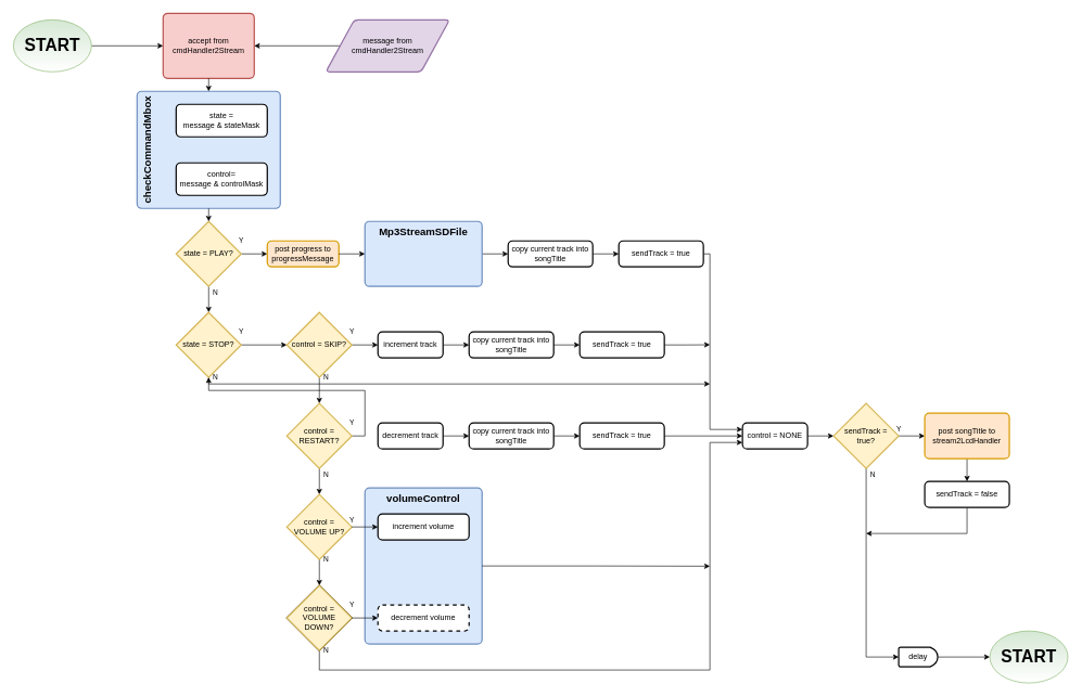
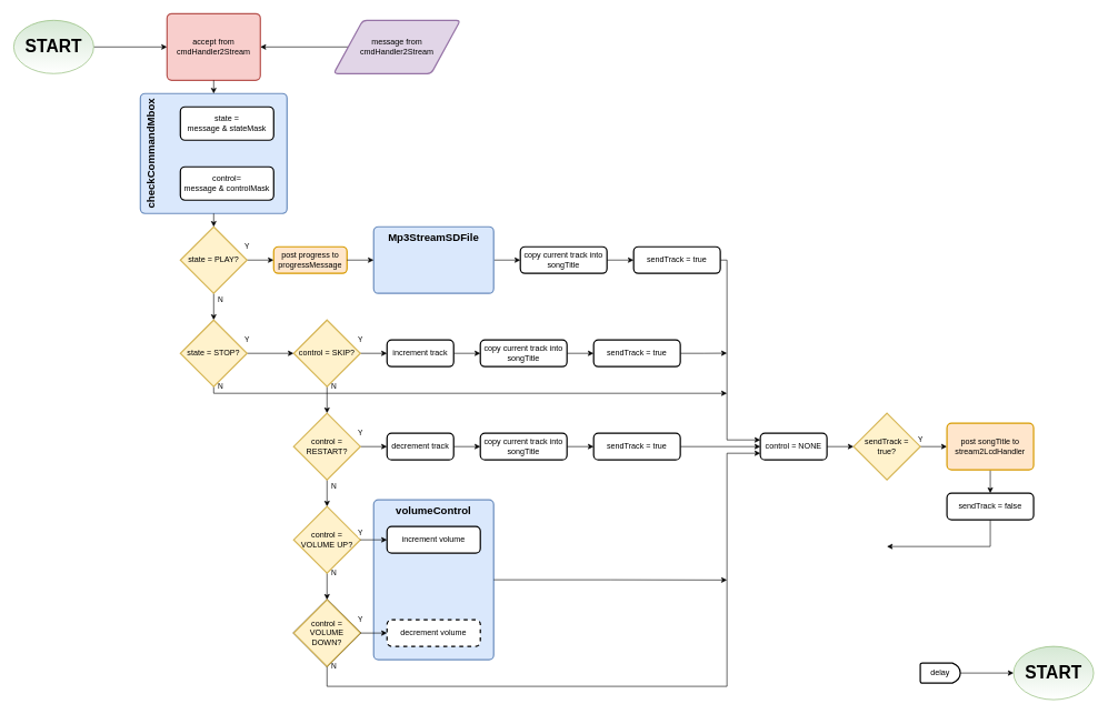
  <mxCell id="0" />
  <mxCell id="1" parent="0" />
  <mxCell id="2" style="edgeStyle=orthogonalEdgeStyle;rounded=0;orthogonalLoop=1;jettySize=auto;html=1;exitX=1;exitY=0.5;exitDx=0;exitDy=0;entryX=0;entryY=0.5;entryDx=0;entryDy=0;" parent="1" source="3" target="4" edge="1"><mxGeometry relative="1" as="geometry" /></mxCell>
  <mxCell id="3" value="&lt;font style=&quot;font-size: 26px&quot;&gt;START&lt;/font&gt;" style="ellipse;whiteSpace=wrap;html=1;fillColor=#d5e8d4;strokeColor=#82b366;gradientColor=#ffffff;fontStyle=1" parent="1" vertex="1"><mxGeometry x="20" y="30" width="120" height="80" as="geometry" /></mxCell>
  <mxCell id="4" value="accept from cmdHandler2Stream" style="rounded=1;whiteSpace=wrap;html=1;absoluteArcSize=1;arcSize=14;strokeWidth=2;fillColor=#f8cecc;strokeColor=#b85450;" parent="1" vertex="1"><mxGeometry x="250" y="20" width="140" height="100" as="geometry" /></mxCell>
  <mxCell id="5" style="edgeStyle=orthogonalEdgeStyle;rounded=0;orthogonalLoop=1;jettySize=auto;html=1;exitX=0;exitY=0.5;exitDx=0;exitDy=0;entryX=1;entryY=0.5;entryDx=0;entryDy=0;" parent="1" source="6" target="4" edge="1"><mxGeometry relative="1" as="geometry" /></mxCell>
  <mxCell id="6" value="message from cmdHandler2Stream" style="shape=parallelogram;html=1;strokeWidth=2;perimeter=parallelogramPerimeter;whiteSpace=wrap;rounded=1;arcSize=12;size=0.23;fillColor=#e1d5e7;strokeColor=#9673a6;" parent="1" vertex="1"><mxGeometry x="500" y="30" width="190" height="80" as="geometry" /></mxCell>
  <mxCell id="7" value="N" style="edgeStyle=orthogonalEdgeStyle;rounded=0;orthogonalLoop=1;jettySize=auto;html=1;" parent="1" source="9" target="12" edge="1"><mxGeometry x="-0.5" y="10" relative="1" as="geometry"><mxPoint as="offset" /></mxGeometry></mxCell>
  <mxCell id="8" value="Y" style="edgeStyle=orthogonalEdgeStyle;rounded=0;orthogonalLoop=1;jettySize=auto;html=1;exitX=1;exitY=0.5;exitDx=0;exitDy=0;exitPerimeter=0;entryX=0;entryY=0.5;entryDx=0;entryDy=0;" parent="1" source="9" target="23" edge="1"><mxGeometry x="-1" y="20" relative="1" as="geometry"><mxPoint as="offset" /></mxGeometry></mxCell>
  <mxCell id="9" value="state = PLAY?" style="strokeWidth=2;html=1;shape=mxgraph.flowchart.decision;whiteSpace=wrap;fillColor=#fff2cc;strokeColor=#d6b656;" parent="1" vertex="1"><mxGeometry x="270" y="340" width="100" height="100" as="geometry" /></mxCell>
  <mxCell id="10" value="Y" style="edgeStyle=orthogonalEdgeStyle;rounded=0;orthogonalLoop=1;jettySize=auto;html=1;" parent="1" source="12" target="15" edge="1"><mxGeometry x="-1" y="20" relative="1" as="geometry"><mxPoint as="offset" /></mxGeometry></mxCell>
  <mxCell id="11" value="N" style="edgeStyle=orthogonalEdgeStyle;rounded=0;orthogonalLoop=1;jettySize=auto;html=1;exitX=0.5;exitY=1;exitDx=0;exitDy=0;exitPerimeter=0;startArrow=none;startFill=0;" parent="1" source="12" edge="1"><mxGeometry x="-0.949" y="10" relative="1" as="geometry"><mxPoint x="1090" y="590" as="targetPoint" /><Array as="points"><mxPoint x="320" y="590" /><mxPoint x="1090" y="590" /></Array><mxPoint as="offset" /></mxGeometry></mxCell>
  <mxCell id="12" value="state = STOP?" style="strokeWidth=2;html=1;shape=mxgraph.flowchart.decision;whiteSpace=wrap;fillColor=#fff2cc;strokeColor=#d6b656;" parent="1" vertex="1"><mxGeometry x="270" y="480" width="100" height="100" as="geometry" /></mxCell>
  <mxCell id="13" value="N" style="edgeStyle=orthogonalEdgeStyle;rounded=0;orthogonalLoop=1;jettySize=auto;html=1;" parent="1" source="15" target="18" edge="1"><mxGeometry x="-1" y="10" relative="1" as="geometry"><mxPoint as="offset" /></mxGeometry></mxCell>
  <mxCell id="14" value="Y" style="edgeStyle=orthogonalEdgeStyle;rounded=0;orthogonalLoop=1;jettySize=auto;html=1;exitX=1;exitY=0.5;exitDx=0;exitDy=0;exitPerimeter=0;entryX=0;entryY=0.5;entryDx=0;entryDy=0;" parent="1" source="15" target="34" edge="1"><mxGeometry x="-1" y="20" relative="1" as="geometry"><mxPoint as="offset" /></mxGeometry></mxCell>
  <mxCell id="15" value="control = SKIP?" style="strokeWidth=2;html=1;shape=mxgraph.flowchart.decision;whiteSpace=wrap;fillColor=#fff2cc;strokeColor=#d6b656;" parent="1" vertex="1"><mxGeometry x="440" y="480" width="100" height="100" as="geometry" /></mxCell>
  <mxCell id="16" value="N" style="edgeStyle=orthogonalEdgeStyle;rounded=0;orthogonalLoop=1;jettySize=auto;html=1;" parent="1" source="18" target="20" edge="1"><mxGeometry x="-0.5" y="10" relative="1" as="geometry"><mxPoint as="offset" /></mxGeometry></mxCell>
- <mxCell id="17" value="Y" style="edgeStyle=orthogonalEdgeStyle;rounded=0;orthogonalLoop=1;jettySize=auto;html=1;exitX=1;exitY=0.5;exitDx=0;exitDy=0;exitPerimeter=0;" parent="1" source="18" target="12" edge="1"><mxGeometry x="-1" y="20" relative="1" as="geometry"><mxPoint as="offset" /></mxGeometry></mxCell>
+ <mxCell id="17" value="Y" style="edgeStyle=orthogonalEdgeStyle;rounded=0;orthogonalLoop=1;jettySize=auto;html=1;exitX=1;exitY=0.5;exitDx=0;exitDy=0;exitPerimeter=0;entryX=0;entryY=0.5;entryDx=0;entryDy=0;" parent="1" source="18" target="40" edge="1"><mxGeometry x="-1" y="20" relative="1" as="geometry"><mxPoint as="offset" /></mxGeometry></mxCell>
  <mxCell id="18" value="control = RESTART?" style="strokeWidth=2;html=1;shape=mxgraph.flowchart.decision;whiteSpace=wrap;fillColor=#fff2cc;strokeColor=#d6b656;" parent="1" vertex="1"><mxGeometry x="440" y="620" width="100" height="100" as="geometry" /></mxCell>
  <mxCell id="19" value="N" style="edgeStyle=orthogonalEdgeStyle;rounded=0;orthogonalLoop=1;jettySize=auto;html=1;" parent="1" source="20" target="22" edge="1"><mxGeometry x="-1" y="10" relative="1" as="geometry"><mxPoint as="offset" /></mxGeometry></mxCell>
  <mxCell id="20" value="control = VOLUME UP?" style="strokeWidth=2;html=1;shape=mxgraph.flowchart.decision;whiteSpace=wrap;fillColor=#fff2cc;strokeColor=#d6b656;" parent="1" vertex="1"><mxGeometry x="440" y="760" width="100" height="100" as="geometry" /></mxCell>
  <mxCell id="21" value="N" style="edgeStyle=orthogonalEdgeStyle;rounded=0;orthogonalLoop=1;jettySize=auto;html=1;exitX=0.5;exitY=1;exitDx=0;exitDy=0;exitPerimeter=0;entryX=0;entryY=0.75;entryDx=0;entryDy=0;startArrow=none;startFill=0;" parent="1" source="22" target="42" edge="1"><mxGeometry x="-0.922" y="30" relative="1" as="geometry"><mxPoint x="1140" y="680" as="targetPoint" /><Array as="points"><mxPoint x="490" y="1030" /><mxPoint x="1090" y="1030" /><mxPoint x="1090" y="680" /></Array><mxPoint as="offset" /></mxGeometry></mxCell>
  <mxCell id="22" value="control = VOLUME DOWN?" style="strokeWidth=2;html=1;shape=mxgraph.flowchart.decision;whiteSpace=wrap;" parent="1" vertex="1"><mxGeometry x="440" y="900" width="100" height="100" as="geometry" /></mxCell>
  <mxCell id="23" value="post progress to progressMessage" style="rounded=1;whiteSpace=wrap;html=1;absoluteArcSize=1;arcSize=14;strokeWidth=2;fillColor=#ffe6cc;strokeColor=#d79b00;" parent="1" vertex="1"><mxGeometry x="410" y="370" width="110" height="40" as="geometry" /></mxCell>
  <mxCell id="24" style="edgeStyle=orthogonalEdgeStyle;rounded=0;orthogonalLoop=1;jettySize=auto;html=1;entryX=0;entryY=0.5;entryDx=0;entryDy=0;exitX=1;exitY=0.5;exitDx=0;exitDy=0;" parent="1" source="68" target="36" edge="1"><mxGeometry relative="1" as="geometry"><mxPoint x="770" y="340" as="sourcePoint" /></mxGeometry></mxCell>
  <mxCell id="25" style="edgeStyle=orthogonalEdgeStyle;rounded=0;orthogonalLoop=1;jettySize=auto;html=1;exitX=1;exitY=0.5;exitDx=0;exitDy=0;entryX=0;entryY=0.25;entryDx=0;entryDy=0;startArrow=none;startFill=0;" parent="1" source="26" target="42" edge="1"><mxGeometry relative="1" as="geometry"><mxPoint x="1140" y="680" as="targetPoint" /><Array as="points"><mxPoint x="1090" y="390" /><mxPoint x="1090" y="660" /></Array></mxGeometry></mxCell>
  <mxCell id="26" value="sendTrack = true" style="rounded=1;whiteSpace=wrap;html=1;absoluteArcSize=1;arcSize=14;strokeWidth=2;" parent="1" vertex="1"><mxGeometry x="950" y="370" width="130" height="40" as="geometry" /></mxCell>
  <mxCell id="27" style="edgeStyle=orthogonalEdgeStyle;rounded=0;orthogonalLoop=1;jettySize=auto;html=1;exitX=1;exitY=0.5;exitDx=0;exitDy=0;entryX=0;entryY=0.5;entryDx=0;entryDy=0;" parent="1" source="28" target="30" edge="1"><mxGeometry relative="1" as="geometry" /></mxCell>
  <mxCell id="28" value="copy cu&lt;span style=&quot;color: rgba(0 , 0 , 0 , 0) ; font-family: monospace ; font-size: 0px ; white-space: nowrap&quot;&gt;%3CmxGraphModel%3E%3Croot%3E%3CmxCell%20id%3D%220%22%2F%3E%3CmxCell%20id%3D%221%22%20parent%3D%220%22%2F%3E%3CmxCell%20id%3D%222%22%20value%3D%22volumeControl(UP)%22%20style%3D%22rounded%3D1%3BwhiteSpace%3Dwrap%3Bhtml%3D1%3BabsoluteArcSize%3D1%3BarcSize%3D14%3BstrokeWidth%3D2%3B%22%20vertex%3D%221%22%20parent%3D%221%22%3E%3CmxGeometry%20x%3D%22710%22%20y%3D%22790%22%20width%3D%22140%22%20height%3D%2240%22%20as%3D%22geometry%22%2F%3E%3C%2FmxCell%3E%3C%2Froot%3E%3C%2FmxGraphModel%3E&lt;/span&gt;rrent track into songTitle" style="rounded=1;whiteSpace=wrap;html=1;absoluteArcSize=1;arcSize=14;strokeWidth=2;" parent="1" vertex="1"><mxGeometry x="720" y="510" width="130" height="40" as="geometry" /></mxCell>
  <mxCell id="29" style="edgeStyle=orthogonalEdgeStyle;rounded=0;orthogonalLoop=1;jettySize=auto;html=1;exitX=1;exitY=0.5;exitDx=0;exitDy=0;startArrow=none;startFill=0;" parent="1" source="30" edge="1"><mxGeometry relative="1" as="geometry"><mxPoint x="1090" y="529.765" as="targetPoint" /></mxGeometry></mxCell>
  <mxCell id="30" value="sendTrack = true" style="rounded=1;whiteSpace=wrap;html=1;absoluteArcSize=1;arcSize=14;strokeWidth=2;" parent="1" vertex="1"><mxGeometry x="890" y="510" width="130" height="40" as="geometry" /></mxCell>
  <mxCell id="31" style="edgeStyle=orthogonalEdgeStyle;rounded=0;orthogonalLoop=1;jettySize=auto;html=1;exitX=1;exitY=0.5;exitDx=0;exitDy=0;startArrow=none;startFill=0;entryX=0;entryY=0.5;entryDx=0;entryDy=0;" parent="1" source="32" target="42" edge="1"><mxGeometry relative="1" as="geometry"><mxPoint x="1090" y="669.765" as="targetPoint" /></mxGeometry></mxCell>
  <mxCell id="32" value="sendTrack = true" style="rounded=1;whiteSpace=wrap;html=1;absoluteArcSize=1;arcSize=14;strokeWidth=2;" parent="1" vertex="1"><mxGeometry x="890" y="650" width="130" height="40" as="geometry" /></mxCell>
  <mxCell id="33" style="edgeStyle=orthogonalEdgeStyle;rounded=0;orthogonalLoop=1;jettySize=auto;html=1;exitX=1;exitY=0.5;exitDx=0;exitDy=0;entryX=0;entryY=0.5;entryDx=0;entryDy=0;" parent="1" source="34" target="28" edge="1"><mxGeometry relative="1" as="geometry" /></mxCell>
  <mxCell id="34" value="increment track" style="rounded=1;whiteSpace=wrap;html=1;absoluteArcSize=1;arcSize=14;strokeWidth=2;" parent="1" vertex="1"><mxGeometry x="580" y="510" width="100" height="40" as="geometry" /></mxCell>
  <mxCell id="35" style="edgeStyle=orthogonalEdgeStyle;rounded=0;orthogonalLoop=1;jettySize=auto;html=1;exitX=1;exitY=0.5;exitDx=0;exitDy=0;entryX=0;entryY=0.5;entryDx=0;entryDy=0;" parent="1" source="36" target="26" edge="1"><mxGeometry relative="1" as="geometry" /></mxCell>
  <mxCell id="36" value="copy cu&lt;span style=&quot;color: rgba(0 , 0 , 0 , 0) ; font-family: monospace ; font-size: 0px ; white-space: nowrap&quot;&gt;%3CmxGraphModel%3E%3Croot%3E%3CmxCell%20id%3D%220%22%2F%3E%3CmxCell%20id%3D%221%22%20parent%3D%220%22%2F%3E%3CmxCell%20id%3D%222%22%20value%3D%22volumeControl(UP)%22%20style%3D%22rounded%3D1%3BwhiteSpace%3Dwrap%3Bhtml%3D1%3BabsoluteArcSize%3D1%3BarcSize%3D14%3BstrokeWidth%3D2%3B%22%20vertex%3D%221%22%20parent%3D%221%22%3E%3CmxGeometry%20x%3D%22710%22%20y%3D%22790%22%20width%3D%22140%22%20height%3D%2240%22%20as%3D%22geometry%22%2F%3E%3C%2FmxCell%3E%3C%2Froot%3E%3C%2FmxGraphModel%3E&lt;/span&gt;rrent track into songTitle" style="rounded=1;whiteSpace=wrap;html=1;absoluteArcSize=1;arcSize=14;strokeWidth=2;" parent="1" vertex="1"><mxGeometry x="780" y="370" width="130" height="40" as="geometry" /></mxCell>
  <mxCell id="37" style="edgeStyle=orthogonalEdgeStyle;rounded=0;orthogonalLoop=1;jettySize=auto;html=1;exitX=1;exitY=0.5;exitDx=0;exitDy=0;entryX=0;entryY=0.5;entryDx=0;entryDy=0;" parent="1" source="38" target="32" edge="1"><mxGeometry relative="1" as="geometry" /></mxCell>
  <mxCell id="38" value="copy cu&lt;span style=&quot;color: rgba(0 , 0 , 0 , 0) ; font-family: monospace ; font-size: 0px ; white-space: nowrap&quot;&gt;%3CmxGraphModel%3E%3Croot%3E%3CmxCell%20id%3D%220%22%2F%3E%3CmxCell%20id%3D%221%22%20parent%3D%220%22%2F%3E%3CmxCell%20id%3D%222%22%20value%3D%22volumeControl(UP)%22%20style%3D%22rounded%3D1%3BwhiteSpace%3Dwrap%3Bhtml%3D1%3BabsoluteArcSize%3D1%3BarcSize%3D14%3BstrokeWidth%3D2%3B%22%20vertex%3D%221%22%20parent%3D%221%22%3E%3CmxGeometry%20x%3D%22710%22%20y%3D%22790%22%20width%3D%22140%22%20height%3D%2240%22%20as%3D%22geometry%22%2F%3E%3C%2FmxCell%3E%3C%2Froot%3E%3C%2FmxGraphModel%3E&lt;/span&gt;rrent track into songTitle" style="rounded=1;whiteSpace=wrap;html=1;absoluteArcSize=1;arcSize=14;strokeWidth=2;" parent="1" vertex="1"><mxGeometry x="720" y="650" width="130" height="40" as="geometry" /></mxCell>
  <mxCell id="39" style="edgeStyle=orthogonalEdgeStyle;rounded=0;orthogonalLoop=1;jettySize=auto;html=1;exitX=1;exitY=0.5;exitDx=0;exitDy=0;entryX=0;entryY=0.5;entryDx=0;entryDy=0;" parent="1" source="40" target="38" edge="1"><mxGeometry relative="1" as="geometry" /></mxCell>
  <mxCell id="40" value="decrement track" style="rounded=1;whiteSpace=wrap;html=1;absoluteArcSize=1;arcSize=14;strokeWidth=2;" parent="1" vertex="1"><mxGeometry x="580" y="650" width="100" height="40" as="geometry" /></mxCell>
  <mxCell id="41" style="edgeStyle=orthogonalEdgeStyle;rounded=0;orthogonalLoop=1;jettySize=auto;html=1;exitX=1;exitY=0.5;exitDx=0;exitDy=0;entryX=0;entryY=0.5;entryDx=0;entryDy=0;entryPerimeter=0;startArrow=none;startFill=0;" parent="1" source="42" target="45" edge="1"><mxGeometry relative="1" as="geometry" /></mxCell>
  <mxCell id="42" value="control = NONE" style="rounded=1;whiteSpace=wrap;html=1;absoluteArcSize=1;arcSize=14;strokeWidth=2;" parent="1" vertex="1"><mxGeometry x="1140" y="650" width="100" height="40" as="geometry" /></mxCell>
  <mxCell id="43" value="Y" style="edgeStyle=orthogonalEdgeStyle;rounded=0;orthogonalLoop=1;jettySize=auto;html=1;exitX=1;exitY=0.5;exitDx=0;exitDy=0;exitPerimeter=0;entryX=0;entryY=0.5;entryDx=0;entryDy=0;startArrow=none;startFill=0;" parent="1" source="45" target="47" edge="1"><mxGeometry x="-1" y="10" relative="1" as="geometry"><mxPoint as="offset" /></mxGeometry></mxCell>
- <mxCell id="44" value="N" style="edgeStyle=orthogonalEdgeStyle;rounded=0;orthogonalLoop=1;jettySize=auto;html=1;exitX=0.5;exitY=1;exitDx=0;exitDy=0;exitPerimeter=0;entryX=0;entryY=0.5;entryDx=0;entryDy=0;entryPerimeter=0;startArrow=none;startFill=0;" parent="1" source="45" target="49" edge="1"><mxGeometry x="0.765" y="280" relative="1" as="geometry"><mxPoint as="offset" /></mxGeometry></mxCell>
  <mxCell id="45" value="sendTrack =&lt;br&gt;true?" style="strokeWidth=2;html=1;shape=mxgraph.flowchart.decision;whiteSpace=wrap;fillColor=#fff2cc;strokeColor=#d6b656;" parent="1" vertex="1"><mxGeometry x="1280" y="620" width="100" height="100" as="geometry" /></mxCell>
  <mxCell id="46" style="edgeStyle=orthogonalEdgeStyle;rounded=0;orthogonalLoop=1;jettySize=auto;html=1;exitX=0.5;exitY=1;exitDx=0;exitDy=0;entryX=0.5;entryY=0;entryDx=0;entryDy=0;startArrow=none;startFill=0;" parent="1" source="47" target="52" edge="1"><mxGeometry relative="1" as="geometry" /></mxCell>
  <mxCell id="47" value="post songTitle to stream2LcdHandler" style="rounded=1;whiteSpace=wrap;html=1;absoluteArcSize=1;arcSize=14;strokeWidth=2;fillColor=#ffe6cc;strokeColor=#d79b00;" parent="1" vertex="1"><mxGeometry x="1420" y="635" width="130" height="70" as="geometry" /></mxCell>
  <mxCell id="48" style="edgeStyle=orthogonalEdgeStyle;rounded=0;orthogonalLoop=1;jettySize=auto;html=1;exitX=1;exitY=0.5;exitDx=0;exitDy=0;exitPerimeter=0;entryX=0;entryY=0.5;entryDx=0;entryDy=0;startArrow=none;startFill=0;" parent="1" source="49" target="50" edge="1"><mxGeometry relative="1" as="geometry" /></mxCell>
  <mxCell id="49" value="delay" style="strokeWidth=2;html=1;shape=mxgraph.flowchart.delay;whiteSpace=wrap;" parent="1" vertex="1"><mxGeometry x="1380" y="995" width="60" height="30" as="geometry" /></mxCell>
  <mxCell id="50" value="&lt;span style=&quot;&quot;&gt;&lt;font style=&quot;font-size: 26px&quot;&gt;START&lt;/font&gt;&lt;/span&gt;" style="ellipse;whiteSpace=wrap;html=1;fillColor=#d5e8d4;strokeColor=#82b366;gradientColor=#ffffff;fontStyle=1;fontFamily=Helvetica;" parent="1" vertex="1"><mxGeometry x="1520" y="970" width="120" height="80" as="geometry" /></mxCell>
  <mxCell id="51" style="edgeStyle=orthogonalEdgeStyle;rounded=0;orthogonalLoop=1;jettySize=auto;html=1;exitX=0.5;exitY=1;exitDx=0;exitDy=0;startArrow=none;startFill=0;" parent="1" source="52" edge="1"><mxGeometry relative="1" as="geometry"><mxPoint x="1330" y="820" as="targetPoint" /><Array as="points"><mxPoint x="1485" y="820" /><mxPoint x="1330" y="820" /></Array></mxGeometry></mxCell>
  <mxCell id="52" value="sendTrack = false" style="rounded=1;whiteSpace=wrap;html=1;absoluteArcSize=1;arcSize=14;strokeWidth=2;" parent="1" vertex="1"><mxGeometry x="1420" y="740" width="130" height="40" as="geometry" /></mxCell>
  <mxCell id="53" value="" style="group" parent="1" vertex="1" connectable="0"><mxGeometry x="210" y="140" width="220" height="180" as="geometry" /></mxCell>
  <mxCell id="54" value="&lt;b&gt;&lt;font style=&quot;font-size: 16px&quot;&gt;checkCommandMbox&lt;/font&gt;&lt;/b&gt;" style="rounded=1;whiteSpace=wrap;html=1;absoluteArcSize=1;arcSize=14;strokeWidth=2;align=center;flipV=0;flipH=0;horizontal=0;verticalAlign=top;fillColor=#dae8fc;strokeColor=#6c8ebf;" parent="53" vertex="1"><mxGeometry width="220" height="180" as="geometry" /></mxCell>
  <mxCell id="55" value="state =&lt;br&gt;message &amp;amp; stateMask" style="rounded=1;whiteSpace=wrap;html=1;absoluteArcSize=1;arcSize=14;strokeWidth=2;" parent="53" vertex="1"><mxGeometry x="60" y="20" width="140" height="50" as="geometry" /></mxCell>
  <mxCell id="56" value="control=&lt;br&gt;message &amp;amp; controlMask" style="rounded=1;whiteSpace=wrap;html=1;absoluteArcSize=1;arcSize=14;strokeWidth=2;" parent="53" vertex="1"><mxGeometry x="60" y="110" width="140" height="50" as="geometry" /></mxCell>
  <mxCell id="57" style="edgeStyle=orthogonalEdgeStyle;rounded=0;orthogonalLoop=1;jettySize=auto;html=1;exitX=0.5;exitY=1;exitDx=0;exitDy=0;entryX=0.5;entryY=0;entryDx=0;entryDy=0;startArrow=none;startFill=0;" parent="1" source="4" target="54" edge="1"><mxGeometry relative="1" as="geometry" /></mxCell>
  <mxCell id="58" style="edgeStyle=orthogonalEdgeStyle;rounded=0;orthogonalLoop=1;jettySize=auto;html=1;exitX=0.5;exitY=1;exitDx=0;exitDy=0;entryX=0.5;entryY=0;entryDx=0;entryDy=0;entryPerimeter=0;startArrow=none;startFill=0;" parent="1" source="54" target="9" edge="1"><mxGeometry relative="1" as="geometry" /></mxCell>
  <mxCell id="59" value="control = VOLUME DOWN?" style="strokeWidth=2;html=1;shape=mxgraph.flowchart.decision;whiteSpace=wrap;fillColor=#fff2cc;strokeColor=#d6b656;" parent="1" vertex="1"><mxGeometry x="440" y="900" width="100" height="100" as="geometry" /></mxCell>
  <mxCell id="60" value="" style="group" parent="1" vertex="1" connectable="0"><mxGeometry x="560" y="750" width="180" height="240" as="geometry" /></mxCell>
  <mxCell id="61" value="&lt;b&gt;&lt;font style=&quot;font-size: 16px&quot;&gt;volumeControl&lt;/font&gt;&lt;/b&gt;" style="rounded=1;whiteSpace=wrap;html=1;absoluteArcSize=1;arcSize=14;strokeWidth=2;align=center;verticalAlign=top;fillColor=#dae8fc;strokeColor=#6c8ebf;" parent="60" vertex="1"><mxGeometry width="180" height="240" as="geometry" /></mxCell>
  <mxCell id="62" value="increment volume" style="rounded=1;whiteSpace=wrap;html=1;absoluteArcSize=1;arcSize=14;strokeWidth=2;" parent="60" vertex="1"><mxGeometry x="20" y="40" width="140" height="40" as="geometry" /></mxCell>
  <mxCell id="63" value="decrement volume" style="rounded=1;whiteSpace=wrap;html=1;absoluteArcSize=1;arcSize=14;strokeWidth=2;dashed=1;" parent="60" vertex="1"><mxGeometry x="20" y="180" width="140" height="40" as="geometry" /></mxCell>
  <mxCell id="64" value="Y" style="edgeStyle=orthogonalEdgeStyle;rounded=0;orthogonalLoop=1;jettySize=auto;html=1;exitX=1;exitY=0.5;exitDx=0;exitDy=0;exitPerimeter=0;" parent="1" source="20" edge="1"><mxGeometry x="-1" y="10" relative="1" as="geometry"><mxPoint x="580" y="810" as="targetPoint" /><mxPoint as="offset" /></mxGeometry></mxCell>
  <mxCell id="65" value="Y" style="edgeStyle=orthogonalEdgeStyle;rounded=0;orthogonalLoop=1;jettySize=auto;html=1;exitX=1;exitY=0.5;exitDx=0;exitDy=0;exitPerimeter=0;entryX=0;entryY=0.5;entryDx=0;entryDy=0;entryPerimeter=0;" parent="1" source="22" target="63" edge="1"><mxGeometry x="-1" y="20" relative="1" as="geometry"><mxPoint as="offset" /></mxGeometry></mxCell>
  <mxCell id="66" style="edgeStyle=orthogonalEdgeStyle;rounded=0;orthogonalLoop=1;jettySize=auto;html=1;exitX=1;exitY=0.5;exitDx=0;exitDy=0;startArrow=none;startFill=0;" parent="1" source="61" edge="1"><mxGeometry relative="1" as="geometry"><mxPoint x="1090" y="870.353" as="targetPoint" /></mxGeometry></mxCell>
  <mxCell id="67" value="" style="group" parent="1" vertex="1" connectable="0"><mxGeometry x="560" y="340" width="180" height="100" as="geometry" /></mxCell>
  <mxCell id="68" value="&lt;b&gt;&lt;font style=&quot;font-size: 16px&quot;&gt;Mp3StreamSDFile&lt;/font&gt;&lt;/b&gt;" style="rounded=1;whiteSpace=wrap;html=1;absoluteArcSize=1;arcSize=14;strokeWidth=2;align=center;verticalAlign=top;fillColor=#dae8fc;strokeColor=#6c8ebf;" parent="67" vertex="1"><mxGeometry width="180" height="100" as="geometry" /></mxCell>
  <mxCell id="69" style="edgeStyle=orthogonalEdgeStyle;rounded=0;orthogonalLoop=1;jettySize=auto;html=1;exitX=1;exitY=0.5;exitDx=0;exitDy=0;entryX=0;entryY=0.5;entryDx=0;entryDy=0;" parent="1" source="23" target="68" edge="1"><mxGeometry relative="1" as="geometry"><mxPoint x="540" y="390" as="targetPoint" /></mxGeometry></mxCell>
